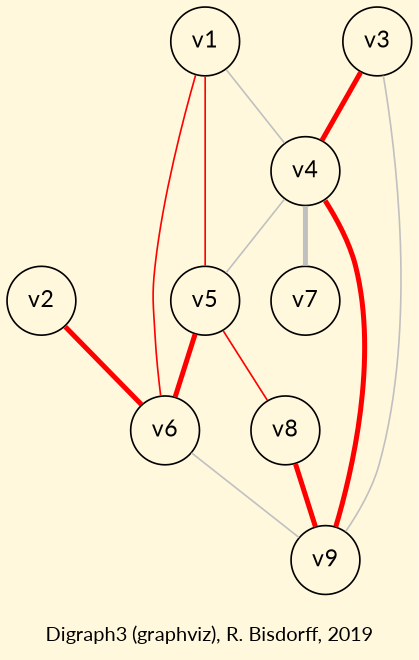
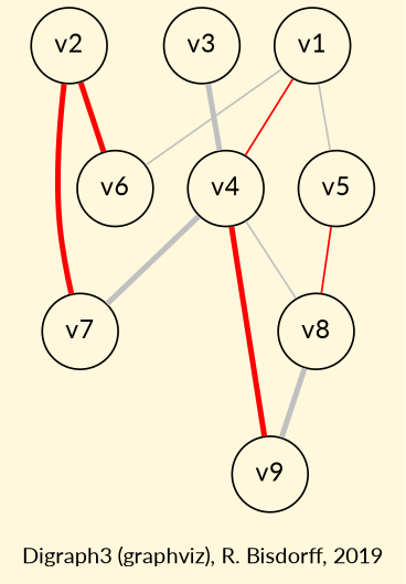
  strict graph {
    bgcolor=cornsilk
    fontname=Lato
    fontsize=12
    label="\nDigraph3 (graphviz), R. Bisdorff, 2019"
    node [fontname=Lato shape=circle]
    edge [arrowhead=none arrowtail=none color=grey dir=both fontname=Lato]
    n1 [label=v1]
    n2 [label=v4]
    n3 [label=v5]
    n4 [label=v6]
    n5 [label=v7]
    n6 [label=v9]
    n7 [label=v8]
    n8 [label=v2]
    n9 [label=v3]
-   n1 -- n2
-   n1 -- n3 [color=red]
-   n1 -- n4 [color=red]
-   n2 -- n3
+   n1 -- n2 [color=red]
+   n1 -- n3
+   n1 -- n4
+   n2 -- n7
    n2 -- n5 [style="setlinewidth(3)"]
    n2 -- n6 [color=red style="setlinewidth(3)"]
-   n3 -- n4 [color=red style="setlinewidth(3)"]
    n3 -- n7 [color=red]
-   n4 -- n6
-   n7 -- n6 [color=red style="setlinewidth(3)"]
+   n7 -- n6 [style="setlinewidth(3)"]
    n8 -- n4 [color=red style="setlinewidth(3)"]
-   n9 -- n2 [color=red style="setlinewidth(3)"]
-   n9 -- n6
+   n8 -- n5 [color=red style="setlinewidth(3)"]
+   n9 -- n2 [style="setlinewidth(3)"]
  }
